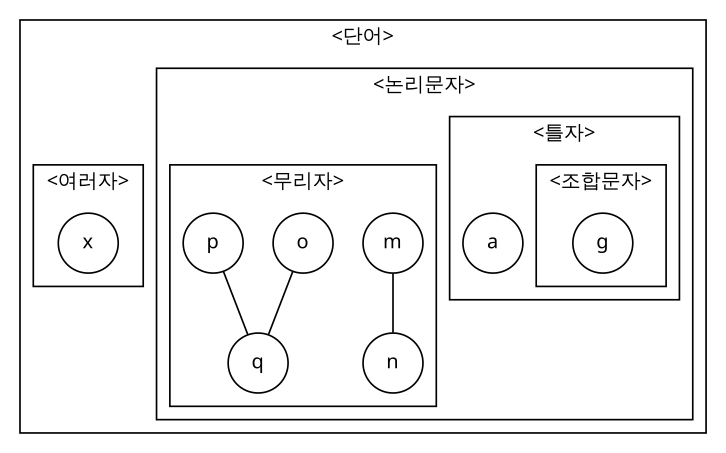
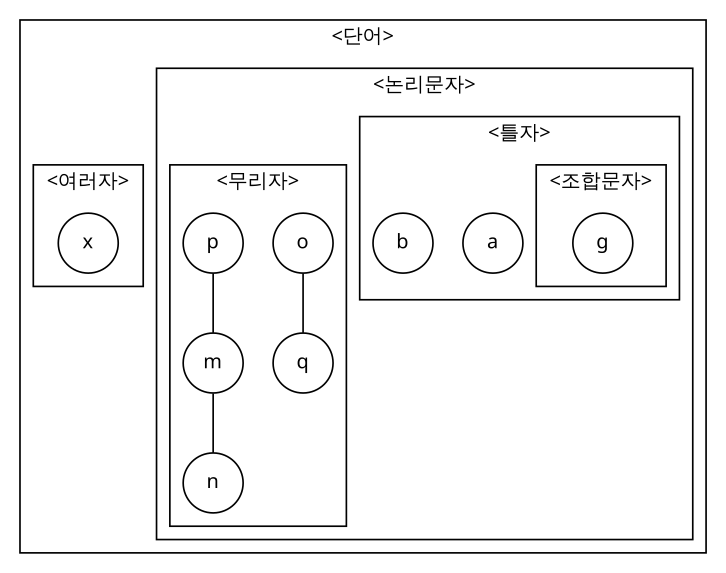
  graph {
    fontname="gulim.ttc"
    fontsize=12
    rankdir=TB
    node [fontname="gulim.ttc" fontsize=12 shape=circle]
    edge [fontname="gulim.ttc" fontsize=12]
    g
    a
+   b
    m
    n
    o
    p
    q
    x
    subgraph cluster_1 {
      label="<단어>"
      subgraph cluster_2 {
        label="<논리문자>"
        subgraph cluster_3 {
          label="<틀자>"
          a
+         b
          subgraph cluster_4 {
            label="<조합문자>"
            g
          }
        }
        subgraph cluster_5 {
          label="<무리자>"
          m
          n
          o
          p
          q
        }
      }
      subgraph cluster_6 {
        label="<여러자>"
        x
      }
    }
    m -- n
    o -- q
-   p -- q
+   p -- m
  }
